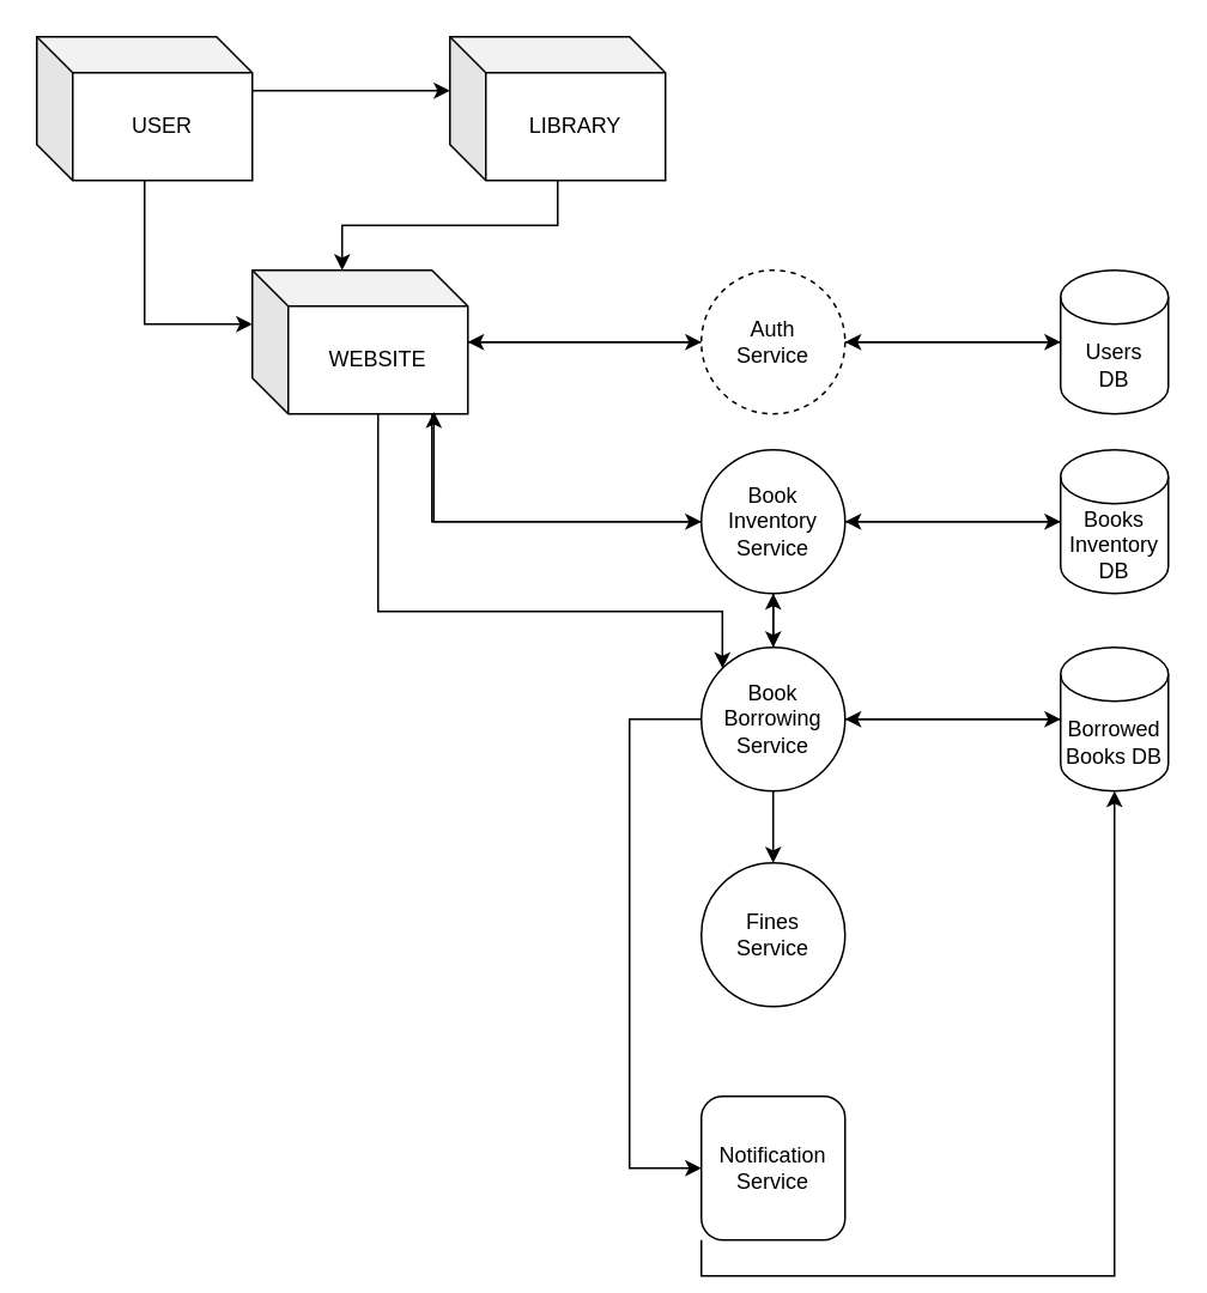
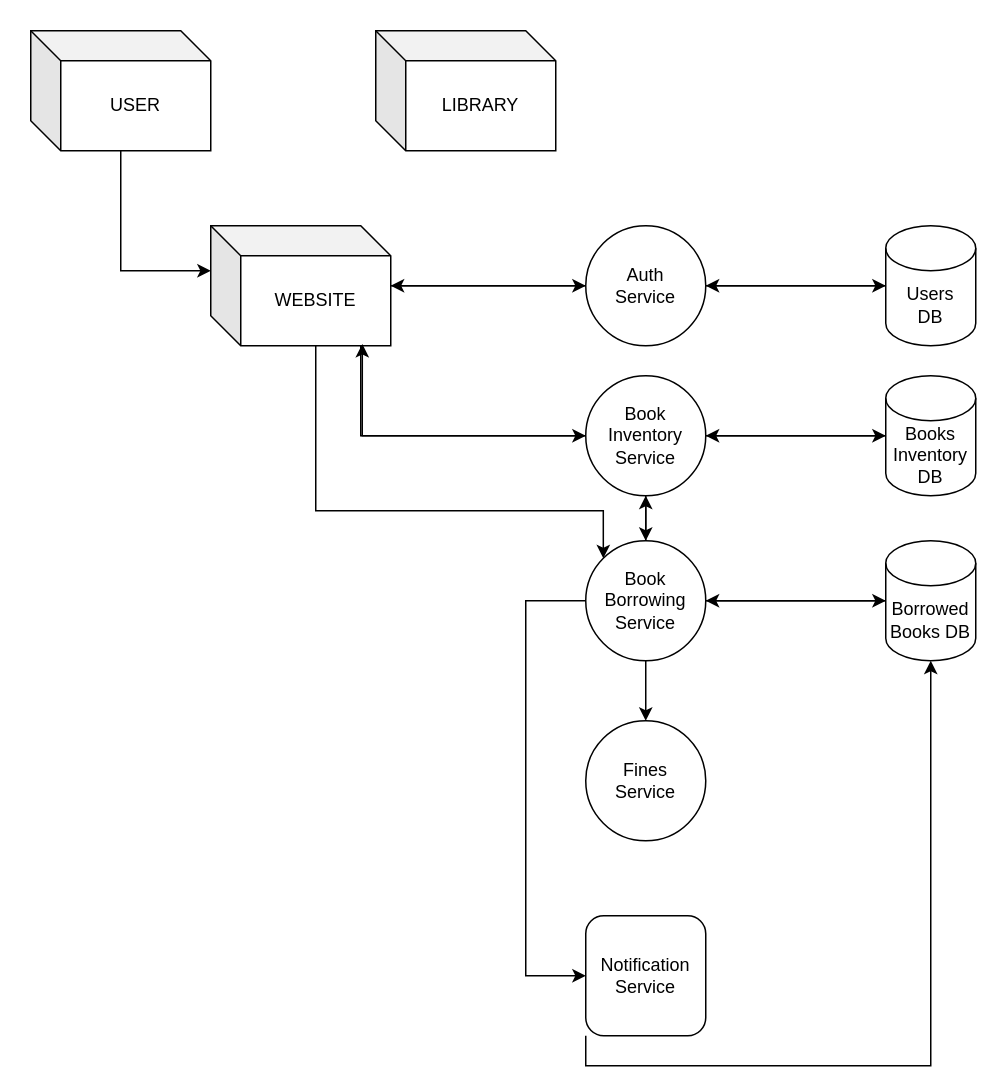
  <mxCell id="0" />
  <mxCell id="1" parent="0" />
  <mxCell id="2" style="edgeStyle=orthogonalEdgeStyle;rounded=0;orthogonalLoop=1;jettySize=auto;html=1;entryX=0;entryY=0.5;entryDx=0;entryDy=0;" edge="1" parent="1" source="4" target="7"><mxGeometry relative="1" as="geometry" /></mxCell>
  <mxCell id="3" style="edgeStyle=orthogonalEdgeStyle;rounded=0;orthogonalLoop=1;jettySize=auto;html=1;entryX=0;entryY=0.5;entryDx=0;entryDy=0;" edge="1" parent="1" source="4" target="12"><mxGeometry relative="1" as="geometry"><Array as="points"><mxPoint x="240" y="290" /></Array></mxGeometry></mxCell>
  <mxCell id="4" value="WEBSITE" style="shape=cube;whiteSpace=wrap;html=1;boundedLbl=1;backgroundOutline=1;darkOpacity=0.05;darkOpacity2=0.1;" vertex="1" parent="1"><mxGeometry x="140" y="150" width="120" height="80" as="geometry" /></mxCell>
  <mxCell id="5" style="edgeStyle=orthogonalEdgeStyle;rounded=0;orthogonalLoop=1;jettySize=auto;html=1;" edge="1" parent="1" source="7" target="9"><mxGeometry relative="1" as="geometry" /></mxCell>
  <mxCell id="6" style="edgeStyle=orthogonalEdgeStyle;rounded=0;orthogonalLoop=1;jettySize=auto;html=1;" edge="1" parent="1" source="7" target="4"><mxGeometry relative="1" as="geometry" /></mxCell>
- <mxCell id="7" value="Auth&lt;div&gt;Service&lt;/div&gt;" style="ellipse;whiteSpace=wrap;html=1;aspect=fixed;dashed=1;" vertex="1" parent="1"><mxGeometry x="390" y="150" width="80" height="80" as="geometry" /></mxCell>
+ <mxCell id="7" value="Auth&lt;div&gt;Service&lt;/div&gt;" style="ellipse;whiteSpace=wrap;html=1;aspect=fixed;" vertex="1" parent="1"><mxGeometry x="390" y="150" width="80" height="80" as="geometry" /></mxCell>
  <mxCell id="8" style="edgeStyle=orthogonalEdgeStyle;rounded=0;orthogonalLoop=1;jettySize=auto;html=1;" edge="1" parent="1" source="9" target="7"><mxGeometry relative="1" as="geometry" /></mxCell>
  <mxCell id="9" value="Users&lt;div&gt;DB&lt;/div&gt;" style="shape=cylinder3;whiteSpace=wrap;html=1;boundedLbl=1;backgroundOutline=1;size=15;" vertex="1" parent="1"><mxGeometry x="590" y="150" width="60" height="80" as="geometry" /></mxCell>
  <mxCell id="10" style="edgeStyle=orthogonalEdgeStyle;rounded=0;orthogonalLoop=1;jettySize=auto;html=1;" edge="1" parent="1" source="12" target="14"><mxGeometry relative="1" as="geometry" /></mxCell>
  <mxCell id="11" style="edgeStyle=orthogonalEdgeStyle;rounded=0;orthogonalLoop=1;jettySize=auto;html=1;exitX=0.5;exitY=1;exitDx=0;exitDy=0;entryX=0.5;entryY=0;entryDx=0;entryDy=0;" edge="1" parent="1" source="12" target="29"><mxGeometry relative="1" as="geometry" /></mxCell>
  <mxCell id="12" value="Book Inventory Service" style="ellipse;whiteSpace=wrap;html=1;aspect=fixed;" vertex="1" parent="1"><mxGeometry x="390" y="250" width="80" height="80" as="geometry" /></mxCell>
  <mxCell id="13" style="edgeStyle=orthogonalEdgeStyle;rounded=0;orthogonalLoop=1;jettySize=auto;html=1;entryX=1;entryY=0.5;entryDx=0;entryDy=0;" edge="1" parent="1" source="14" target="12"><mxGeometry relative="1" as="geometry" /></mxCell>
  <mxCell id="14" value="Books Inventory DB" style="shape=cylinder3;whiteSpace=wrap;html=1;boundedLbl=1;backgroundOutline=1;size=15;" vertex="1" parent="1"><mxGeometry x="590" y="250" width="60" height="80" as="geometry" /></mxCell>
  <mxCell id="15" value="Fines&lt;div&gt;Service&lt;/div&gt;" style="ellipse;whiteSpace=wrap;html=1;aspect=fixed;" vertex="1" parent="1"><mxGeometry x="390" y="480" width="80" height="80" as="geometry" /></mxCell>
  <mxCell id="16" value="Notification Service" style="whiteSpace=wrap;html=1;aspect=fixed;rounded=1;" vertex="1" parent="1"><mxGeometry x="390" y="610" width="80" height="80" as="geometry" /></mxCell>
  <mxCell id="17" style="edgeStyle=orthogonalEdgeStyle;rounded=0;orthogonalLoop=1;jettySize=auto;html=1;entryX=1;entryY=0.5;entryDx=0;entryDy=0;" edge="1" parent="1" source="18" target="29"><mxGeometry relative="1" as="geometry" /></mxCell>
  <mxCell id="18" value="Borrowed Books DB" style="shape=cylinder3;whiteSpace=wrap;html=1;boundedLbl=1;backgroundOutline=1;size=15;" vertex="1" parent="1"><mxGeometry x="590" y="360" width="60" height="80" as="geometry" /></mxCell>
  <mxCell id="19" value="USER" style="shape=cube;whiteSpace=wrap;html=1;boundedLbl=1;backgroundOutline=1;darkOpacity=0.05;darkOpacity2=0.1;" vertex="1" parent="1"><mxGeometry x="20" y="20" width="120" height="80" as="geometry" /></mxCell>
  <mxCell id="20" value="LIBRARY" style="shape=cube;whiteSpace=wrap;html=1;boundedLbl=1;backgroundOutline=1;darkOpacity=0.05;darkOpacity2=0.1;" vertex="1" parent="1"><mxGeometry x="250" y="20" width="120" height="80" as="geometry" /></mxCell>
- <mxCell id="21" style="edgeStyle=orthogonalEdgeStyle;rounded=0;orthogonalLoop=1;jettySize=auto;html=1;entryX=0;entryY=0;entryDx=0;entryDy=30;entryPerimeter=0;" edge="1" parent="1" source="19" target="20"><mxGeometry relative="1" as="geometry"><Array as="points"><mxPoint x="180" y="50" /><mxPoint x="180" y="50" /></Array></mxGeometry></mxCell>
- <mxCell id="22" style="edgeStyle=orthogonalEdgeStyle;rounded=0;orthogonalLoop=1;jettySize=auto;html=1;entryX=0;entryY=0;entryDx=50;entryDy=0;entryPerimeter=0;" edge="1" parent="1" source="20" target="4"><mxGeometry relative="1" as="geometry" /></mxCell>
  <mxCell id="23" style="edgeStyle=orthogonalEdgeStyle;rounded=0;orthogonalLoop=1;jettySize=auto;html=1;entryX=0;entryY=0;entryDx=0;entryDy=30;entryPerimeter=0;" edge="1" parent="1" source="19" target="4"><mxGeometry relative="1" as="geometry" /></mxCell>
  <mxCell id="24" style="edgeStyle=orthogonalEdgeStyle;rounded=0;orthogonalLoop=1;jettySize=auto;html=1;exitX=0;exitY=1;exitDx=0;exitDy=0;" edge="1" parent="1" source="16" target="18"><mxGeometry relative="1" as="geometry"><mxPoint x="390" y="681.2" as="sourcePoint" /><mxPoint x="182.72" y="260" as="targetPoint" /></mxGeometry></mxCell>
  <mxCell id="25" style="edgeStyle=orthogonalEdgeStyle;rounded=0;orthogonalLoop=1;jettySize=auto;html=1;" edge="1" parent="1" source="29" target="18"><mxGeometry relative="1" as="geometry" /></mxCell>
  <mxCell id="26" style="edgeStyle=orthogonalEdgeStyle;rounded=0;orthogonalLoop=1;jettySize=auto;html=1;entryX=0.5;entryY=0;entryDx=0;entryDy=0;" edge="1" parent="1" source="29" target="15"><mxGeometry relative="1" as="geometry" /></mxCell>
  <mxCell id="27" style="edgeStyle=orthogonalEdgeStyle;rounded=0;orthogonalLoop=1;jettySize=auto;html=1;exitX=0.5;exitY=0;exitDx=0;exitDy=0;entryX=0.5;entryY=1;entryDx=0;entryDy=0;" edge="1" parent="1" source="29" target="12"><mxGeometry relative="1" as="geometry" /></mxCell>
  <mxCell id="28" style="edgeStyle=orthogonalEdgeStyle;rounded=0;orthogonalLoop=1;jettySize=auto;html=1;" edge="1" parent="1" source="29" target="16"><mxGeometry relative="1" as="geometry"><Array as="points"><mxPoint x="350" y="400" /><mxPoint x="350" y="650" /></Array></mxGeometry></mxCell>
  <mxCell id="29" value="Book Borrowing Service" style="ellipse;whiteSpace=wrap;html=1;aspect=fixed;" vertex="1" parent="1"><mxGeometry x="390" y="360" width="80" height="80" as="geometry" /></mxCell>
  <mxCell id="30" style="edgeStyle=orthogonalEdgeStyle;rounded=0;orthogonalLoop=1;jettySize=auto;html=1;entryX=0.842;entryY=0.985;entryDx=0;entryDy=0;entryPerimeter=0;" edge="1" parent="1" source="12" target="4"><mxGeometry relative="1" as="geometry" /></mxCell>
  <mxCell id="31" style="edgeStyle=orthogonalEdgeStyle;rounded=0;orthogonalLoop=1;jettySize=auto;html=1;exitX=0;exitY=0;exitDx=70;exitDy=80;exitPerimeter=0;entryX=0;entryY=0;entryDx=0;entryDy=0;" edge="1" parent="1" source="4" target="29"><mxGeometry relative="1" as="geometry"><Array as="points"><mxPoint x="210" y="340" /><mxPoint x="402" y="340" /></Array></mxGeometry></mxCell>
